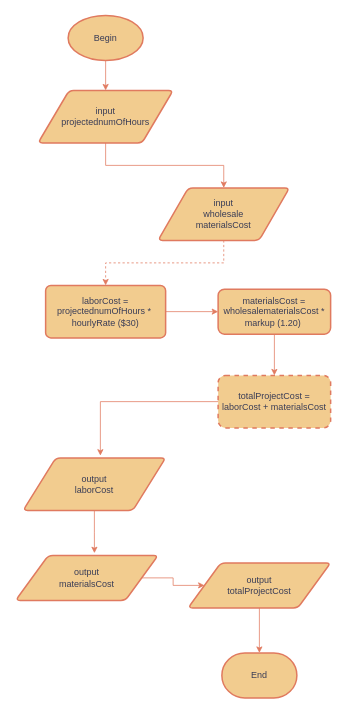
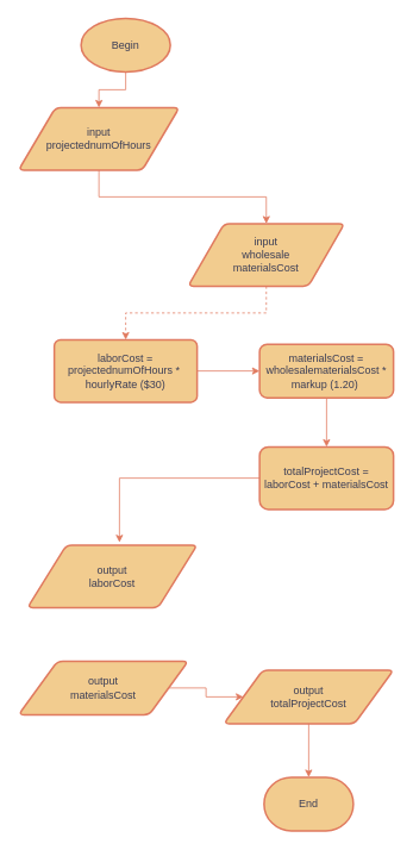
  <mxCell id="0" />
  <mxCell id="1" parent="0" />
  <mxCell id="2" value="" style="edgeStyle=orthogonalEdgeStyle;rounded=0;orthogonalLoop=1;jettySize=auto;html=1;fillColor=#F2CC8F;strokeColor=#E07A5F;labelBackgroundColor=none;fontColor=default;" edge="1" parent="1" source="3" target="6"><mxGeometry relative="1" as="geometry" /></mxCell>
  <mxCell id="3" value="Begin" style="strokeWidth=2;html=1;shape=mxgraph.flowchart.start_1;whiteSpace=wrap;fillColor=#F2CC8F;fontColor=#393C56;strokeColor=#E07A5F;labelBackgroundColor=none;" vertex="1" parent="1"><mxGeometry x="90" y="20" width="100" height="60" as="geometry" /></mxCell>
  <mxCell id="4" value="End" style="strokeWidth=2;html=1;shape=mxgraph.flowchart.terminator;whiteSpace=wrap;fillColor=#F2CC8F;fontColor=#393C56;strokeColor=#E07A5F;labelBackgroundColor=none;" vertex="1" parent="1"><mxGeometry x="295" y="870" width="100" height="60" as="geometry" /></mxCell>
  <mxCell id="5" style="edgeStyle=orthogonalEdgeStyle;rounded=0;orthogonalLoop=1;jettySize=auto;html=1;exitX=0.5;exitY=1;exitDx=0;exitDy=0;fillColor=#F2CC8F;strokeColor=#E07A5F;labelBackgroundColor=none;fontColor=default;" edge="1" parent="1" source="6" target="10"><mxGeometry relative="1" as="geometry" /></mxCell>
- <mxCell id="6" value="&lt;div&gt;input&lt;/div&gt;&lt;div&gt;projectednumOfHours&lt;/div&gt;" style="shape=parallelogram;html=1;strokeWidth=2;perimeter=parallelogramPerimeter;rounded=1;arcSize=12;size=0.23;whiteSpace=wrap;fillColor=#F2CC8F;fontColor=#393C56;strokeColor=#E07A5F;labelBackgroundColor=none;" vertex="1" parent="1"><mxGeometry x="50" y="120" width="180" height="70" as="geometry" /></mxCell>
+ <mxCell id="6" value="&lt;div&gt;input&lt;/div&gt;&lt;div&gt;projectednumOfHours&lt;/div&gt;" style="shape=parallelogram;html=1;strokeWidth=2;perimeter=parallelogramPerimeter;rounded=1;arcSize=12;size=0.23;whiteSpace=wrap;fillColor=#F2CC8F;fontColor=#393C56;strokeColor=#E07A5F;labelBackgroundColor=none;" vertex="1" parent="1"><mxGeometry x="20" y="120" width="180" height="70" as="geometry" /></mxCell>
  <mxCell id="7" style="edgeStyle=orthogonalEdgeStyle;rounded=0;orthogonalLoop=1;jettySize=auto;html=1;entryX=0;entryY=0.5;entryDx=0;entryDy=0;fillColor=#F2CC8F;strokeColor=#E07A5F;labelBackgroundColor=none;fontColor=default;" edge="1" parent="1" source="8" target="12"><mxGeometry relative="1" as="geometry" /></mxCell>
  <mxCell id="8" value="laborCost = projectednumOfHours *&amp;nbsp; hourlyRate ($30)" style="rounded=1;whiteSpace=wrap;html=1;absoluteArcSize=1;arcSize=14;strokeWidth=2;fillColor=#F2CC8F;fontColor=#393C56;strokeColor=#E07A5F;labelBackgroundColor=none;" vertex="1" parent="1"><mxGeometry x="60" y="380" width="160" height="70" as="geometry" /></mxCell>
  <mxCell id="9" style="edgeStyle=orthogonalEdgeStyle;rounded=0;orthogonalLoop=1;jettySize=auto;html=1;entryX=0.5;entryY=0;entryDx=0;entryDy=0;fillColor=#F2CC8F;strokeColor=#E07A5F;labelBackgroundColor=none;fontColor=default;dashed=1;" edge="1" parent="1" source="10" target="8"><mxGeometry relative="1" as="geometry" /></mxCell>
  <mxCell id="10" value="input&lt;div&gt;wholesale&lt;/div&gt;&lt;div&gt;materialsCost&lt;/div&gt;" style="shape=parallelogram;html=1;strokeWidth=2;perimeter=parallelogramPerimeter;rounded=1;arcSize=12;size=0.23;whiteSpace=wrap;fillColor=#F2CC8F;fontColor=#393C56;strokeColor=#E07A5F;labelBackgroundColor=none;" vertex="1" parent="1"><mxGeometry x="210" y="250" width="175" height="70" as="geometry" /></mxCell>
  <mxCell id="11" style="edgeStyle=orthogonalEdgeStyle;rounded=0;orthogonalLoop=1;jettySize=auto;html=1;fillColor=#F2CC8F;strokeColor=#E07A5F;labelBackgroundColor=none;fontColor=default;" edge="1" parent="1" source="12" target="13"><mxGeometry relative="1" as="geometry" /></mxCell>
  <mxCell id="12" value="materialsCost = wholesalematerialsCost * markup (1.20)&amp;nbsp;" style="whiteSpace=wrap;html=1;rounded=1;arcSize=14;strokeWidth=2;fillColor=#F2CC8F;fontColor=#393C56;strokeColor=#E07A5F;labelBackgroundColor=none;" vertex="1" parent="1"><mxGeometry x="290" y="385" width="150" height="60" as="geometry" /></mxCell>
- <mxCell id="13" value="totalProjectCost = laborCost + materialsCost" style="whiteSpace=wrap;html=1;rounded=1;arcSize=14;strokeWidth=2;fillColor=#F2CC8F;fontColor=#393C56;strokeColor=#E07A5F;labelBackgroundColor=none;dashed=1;" vertex="1" parent="1"><mxGeometry x="290" y="500" width="150" height="70" as="geometry" /></mxCell>
+ <mxCell id="13" value="totalProjectCost = laborCost + materialsCost" style="whiteSpace=wrap;html=1;rounded=1;arcSize=14;strokeWidth=2;fillColor=#F2CC8F;fontColor=#393C56;strokeColor=#E07A5F;labelBackgroundColor=none;" vertex="1" parent="1"><mxGeometry x="290" y="500" width="150" height="70" as="geometry" /></mxCell>
  <mxCell id="14" value="output&lt;div&gt;laborCost&lt;/div&gt;" style="shape=parallelogram;html=1;strokeWidth=2;perimeter=parallelogramPerimeter;rounded=1;arcSize=12;size=0.23;whiteSpace=wrap;fillColor=#F2CC8F;fontColor=#393C56;strokeColor=#E07A5F;labelBackgroundColor=none;" vertex="1" parent="1"><mxGeometry x="30" y="610" width="190" height="70" as="geometry" /></mxCell>
  <mxCell id="15" style="edgeStyle=orthogonalEdgeStyle;rounded=0;orthogonalLoop=1;jettySize=auto;html=1;exitX=1;exitY=0.5;exitDx=0;exitDy=0;fillColor=#F2CC8F;strokeColor=#E07A5F;labelBackgroundColor=none;fontColor=default;" edge="1" parent="1" source="16" target="17"><mxGeometry relative="1" as="geometry" /></mxCell>
  <mxCell id="16" value="output&lt;div&gt;materialsCost&lt;/div&gt;" style="shape=parallelogram;html=1;strokeWidth=2;perimeter=parallelogramPerimeter;rounded=1;arcSize=12;size=0.23;whiteSpace=wrap;fillColor=#F2CC8F;fontColor=#393C56;strokeColor=#E07A5F;labelBackgroundColor=none;" vertex="1" parent="1"><mxGeometry x="20" y="740" width="190" height="60" as="geometry" /></mxCell>
  <mxCell id="17" value="output&lt;div&gt;totalProjectCost&lt;/div&gt;" style="shape=parallelogram;html=1;strokeWidth=2;perimeter=parallelogramPerimeter;rounded=1;arcSize=12;size=0.23;whiteSpace=wrap;fillColor=#F2CC8F;fontColor=#393C56;strokeColor=#E07A5F;labelBackgroundColor=none;" vertex="1" parent="1"><mxGeometry x="250" y="750" width="190" height="60" as="geometry" /></mxCell>
  <mxCell id="18" style="edgeStyle=orthogonalEdgeStyle;rounded=0;orthogonalLoop=1;jettySize=auto;html=1;entryX=0.542;entryY=-0.043;entryDx=0;entryDy=0;entryPerimeter=0;fillColor=#F2CC8F;strokeColor=#E07A5F;labelBackgroundColor=none;fontColor=default;" edge="1" parent="1" source="13" target="14"><mxGeometry relative="1" as="geometry" /></mxCell>
- <mxCell id="19" style="edgeStyle=orthogonalEdgeStyle;rounded=0;orthogonalLoop=1;jettySize=auto;html=1;entryX=0.553;entryY=-0.05;entryDx=0;entryDy=0;entryPerimeter=0;fillColor=#F2CC8F;strokeColor=#E07A5F;labelBackgroundColor=none;fontColor=default;" edge="1" parent="1" source="14" target="16"><mxGeometry relative="1" as="geometry" /></mxCell>
  <mxCell id="20" style="edgeStyle=orthogonalEdgeStyle;rounded=0;orthogonalLoop=1;jettySize=auto;html=1;exitX=0.5;exitY=1;exitDx=0;exitDy=0;entryX=0.5;entryY=0;entryDx=0;entryDy=0;entryPerimeter=0;fillColor=#F2CC8F;strokeColor=#E07A5F;labelBackgroundColor=none;fontColor=default;" edge="1" parent="1" source="17" target="4"><mxGeometry relative="1" as="geometry" /></mxCell>
